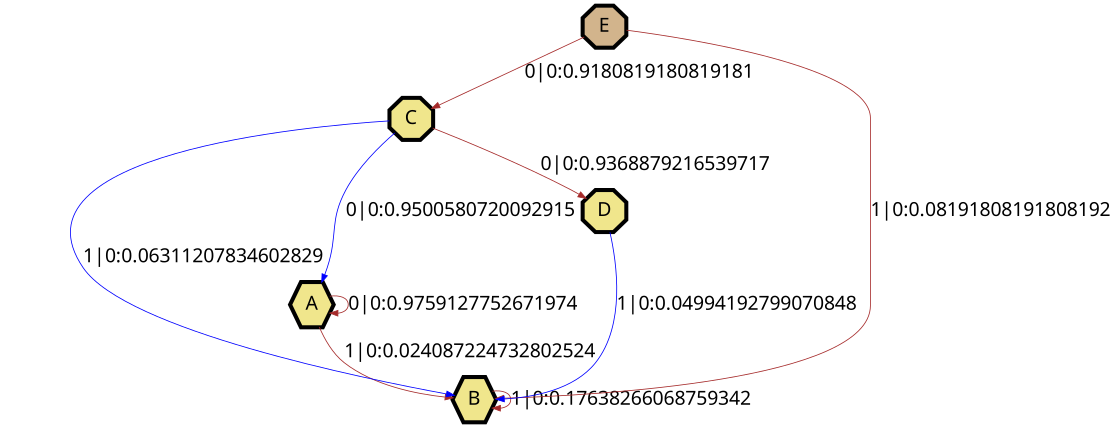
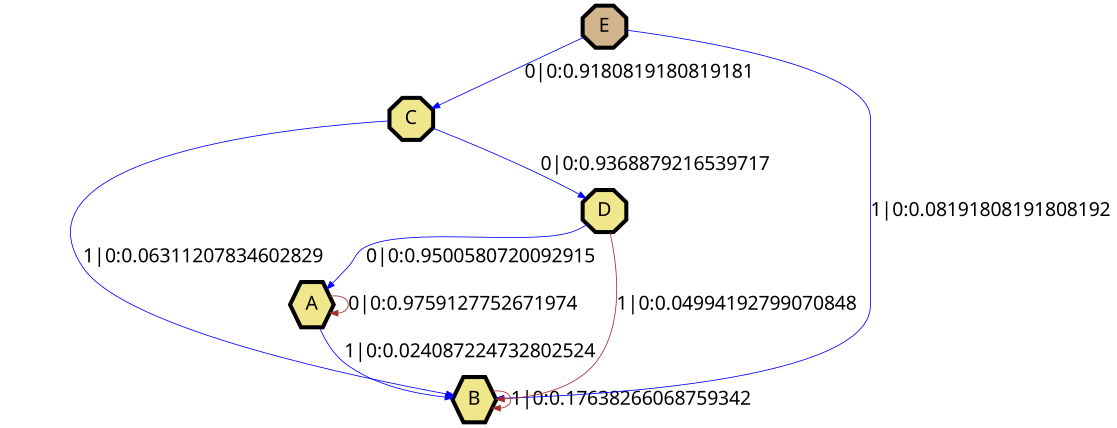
  digraph {
    fontname="CMU Serif Roman"
    node [fillcolor=khaki fontname="CMU Serif Roman" fontsize=24 penwidth=5 shape=octagon style=filled]
    edge [color=blue fontname="CMU Serif Roman" fontsize=24]
    A [shape=hexagon]
    B [shape=hexagon]
    E [fillcolor=tan]
    C
    D
    A -> A [color=brown label="0|0:0.9759127752671974\l"]
-   A -> B [color=brown label="1|0:0.024087224732802524\l"]
+   A -> B [label="1|0:0.024087224732802524\l"]
    B -> B [color=brown label="1|0:0.17638266068759342\l"]
-   E -> B [color=brown label="1|0:0.08191808191808192\l"]
-   E -> C [color=brown label="0|0:0.9180819180819181\l"]
+   E -> B [label="1|0:0.08191808191808192\l"]
+   E -> C [label="0|0:0.9180819180819181\l"]
    C -> B [label="1|0:0.06311207834602829\l"]
-   C -> D [color=brown label="0|0:0.9368879216539717\l"]
-   C -> A [label="0|0:0.9500580720092915\l"]
-   D -> B [label="1|0:0.04994192799070848\l"]
+   C -> D [label="0|0:0.9368879216539717\l"]
+   D -> A [label="0|0:0.9500580720092915\l"]
+   D -> B [color=brown label="1|0:0.04994192799070848\l"]
  }
